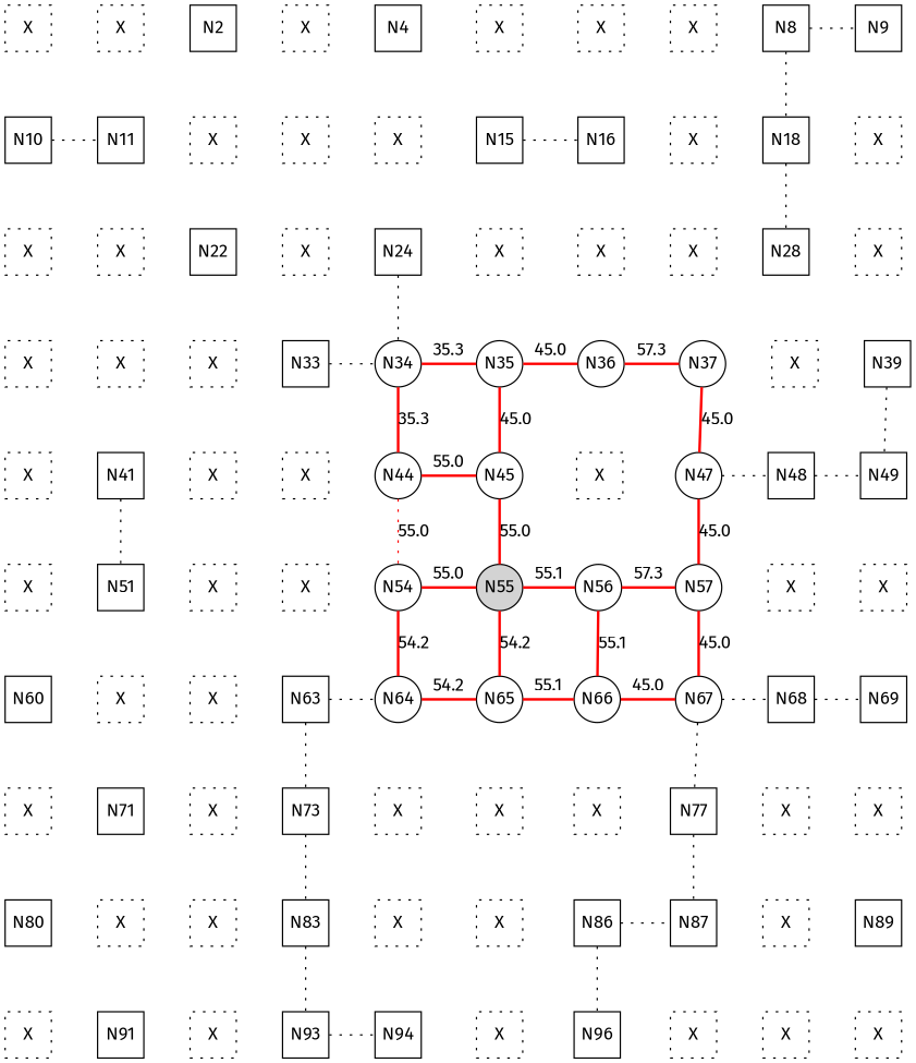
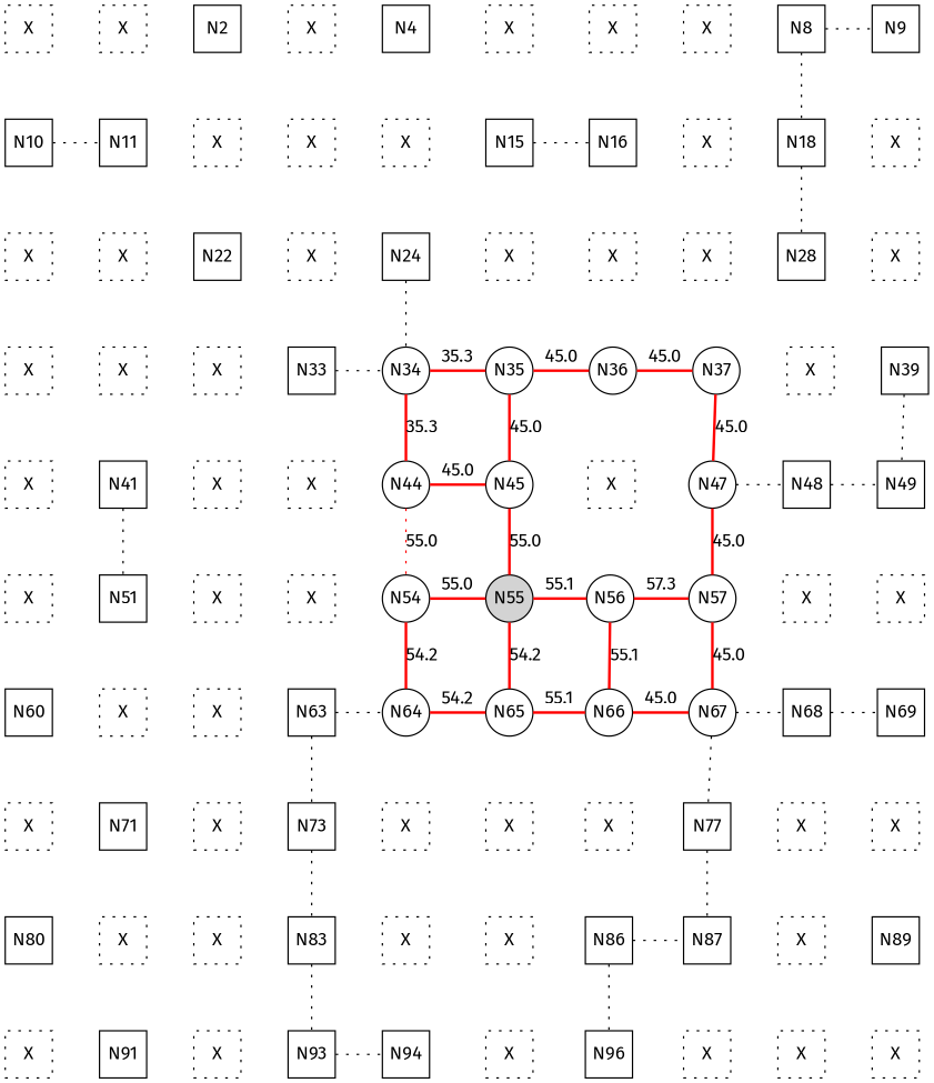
  digraph {
    fontname="Fira Sans"
    node [fixedsize=true fontname="Fira Sans" shape=square style=dotted]
    edge [dir=none fontname="Fira Sans" style=invis]
    n1 [label=X]
    n2 [label=X]
    N2 [style=""]
    n4 [label=X]
    N4 [style=""]
    n6 [label=X]
    n7 [label=X]
    n8 [label=X]
    N8 [style=""]
    N9 [style=""]
    N10 [style=""]
    N11 [style=""]
    n13 [label=X]
    n14 [label=X]
    n15 [label=X]
    N15 [style=""]
    N16 [style=""]
    n18 [label=X]
    N18 [style=""]
    n20 [label=X]
    n21 [label=X]
    n22 [label=X]
    N22 [style=""]
    n24 [label=X]
    N24 [style=""]
    n26 [label=X]
    n27 [label=X]
    n28 [label=X]
    N28 [style=""]
    n30 [label=X]
    n31 [label=X]
    n32 [label=X]
    n33 [label=X]
    N33 [style=""]
    N34 [shape=circle style=""]
    N35 [shape=circle style=""]
    N36 [shape=circle style=""]
    N37 [shape=circle style=""]
    n39 [label=X]
    N39 [style=""]
    n41 [label=X]
    N41 [style=""]
    n43 [label=X]
    n44 [label=X]
    N44 [shape=circle style=""]
    N45 [shape=circle style=""]
    n47 [label=X]
    N47 [shape=circle style=""]
    N48 [style=""]
    N49 [style=""]
    n51 [label=X]
    N51 [style=""]
    n53 [label=X]
    n54 [label=X]
    N54 [shape=circle style=""]
    N55 [shape=circle style=filled]
    N56 [shape=circle style=""]
    N57 [shape=circle style=""]
    n59 [label=X]
    n60 [label=X]
    N60 [style=""]
    n62 [label=X]
    n63 [label=X]
    N63 [style=""]
    N64 [shape=circle style=""]
    N65 [shape=circle style=""]
    N66 [shape=circle style=""]
    N67 [shape=circle style=""]
    N68 [style=""]
    N69 [style=""]
    n71 [label=X]
    N71 [style=""]
    n73 [label=X]
    N73 [style=""]
    n75 [label=X]
    n76 [label=X]
    n77 [label=X]
    N77 [style=""]
    n79 [label=X]
    n80 [label=X]
    N80 [style=""]
    n82 [label=X]
    n83 [label=X]
    N83 [style=""]
    n85 [label=X]
    n86 [label=X]
    N86 [style=""]
    N87 [style=""]
    n89 [label=X]
    N89 [style=""]
    n91 [label=X]
    N91 [style=""]
    n93 [label=X]
    N93 [style=""]
    N94 [style=""]
    n96 [label=X]
    N96 [style=""]
    n98 [label=X]
    n99 [label=X]
    n100 [label=X]
    subgraph sub_1 {
      rank=same
      n1
      n2
      N2
      n4
      N4
      n6
      n7
      n8
      N8
      N9
    }
    subgraph sub_2 {
      rank=same
      N10
      N11
      n13
      n14
      n15
      N15
      N16
      n18
      N18
      n20
    }
    subgraph sub_3 {
      rank=same
      n21
      n22
      N22
      n24
      N24
      n26
      n27
      n28
      N28
      n30
    }
    subgraph sub_4 {
      rank=same
      n31
      n32
      n33
      N33
      N34
      N35
      N36
      N37
      n39
      N39
    }
    subgraph sub_5 {
      rank=same
      n41
      N41
      n43
      n44
      N44
      N45
      n47
      N47
      N48
      N49
    }
    subgraph sub_6 {
      rank=same
      n51
      N51
      n53
      n54
      N54
      N55
      N56
      N57
      n59
      n60
    }
    subgraph sub_7 {
      rank=same
      N60
      n62
      n63
      N63
      N64
      N65
      N66
      N67
      N68
      N69
    }
    subgraph sub_8 {
      rank=same
      n71
      N71
      n73
      N73
      n75
      n76
      n77
      N77
      n79
      n80
    }
    subgraph sub_9 {
      rank=same
      N80
      n82
      n83
      N83
      n85
      n86
      N86
      N87
      n89
      N89
    }
    subgraph sub_10 {
      rank=same
      n91
      N91
      n93
      N93
      N94
      n96
      N96
      n98
      n99
      n100
    }
    n1 -> n2 [label=" "]
    n1 -> N10 [label=" "]
    n2 -> N2 [label=" "]
    n2 -> N11 [label=" "]
    N2 -> n4 [label=" "]
    N2 -> n13 [label=" "]
    n4 -> N4 [label=" "]
    n4 -> n14 [label=" "]
    N4 -> n6 [label=" "]
    N4 -> n15 [label=" "]
    n6 -> n7 [label=" "]
    n6 -> N15 [label=" "]
    n7 -> n8 [label=" "]
    n7 -> N16 [label=" "]
    n8 -> N8 [label=" "]
    n8 -> n18 [label=" "]
    N8 -> N9 [style=dotted]
    N8 -> N18 [style=dotted]
    N9 -> n20 [label=" "]
    N10 -> N11 [style=dotted]
    N10 -> n21 [label=" "]
    N11 -> n13 [label=" "]
    N11 -> n22 [label=" "]
    n13 -> n14 [label=" "]
    n13 -> N22 [label=" "]
    n14 -> n15 [label=" "]
    n14 -> n24 [label=" "]
    n15 -> N15 [label=" "]
    n15 -> N24 [label=" "]
    N15 -> N16 [style=dotted]
    N15 -> n26 [label=" "]
    N16 -> n18 [label=" "]
    N16 -> n27 [label=" "]
    n18 -> N18 [label=" "]
    n18 -> n28 [label=" "]
    N18 -> n20 [label=" "]
    N18 -> N28 [style=dotted]
    n20 -> n30 [label=" "]
    n21 -> n22 [label=" "]
    n21 -> n31 [label=" "]
    n22 -> N22 [label=" "]
    n22 -> n32 [label=" "]
    N22 -> n24 [label=" "]
    N22 -> n33 [label=" "]
    n24 -> N24 [label=" "]
    n24 -> N33 [label=" "]
    N24 -> n26 [label=" "]
    N24 -> N34 [style=dotted]
    n26 -> n27 [label=" "]
    n26 -> N35 [label=" "]
    n27 -> n28 [label=" "]
    n27 -> N36 [label=" "]
    n28 -> N28 [label=" "]
    n28 -> N37 [label=" "]
    N28 -> n30 [label=" "]
    N28 -> n39 [label=" "]
    n30 -> N39 [label=" "]
    n31 -> n32 [label=" "]
    n31 -> n41 [label=" "]
    n32 -> n33 [label=" "]
    n32 -> N41 [label=" "]
    n33 -> N33 [label=" "]
    n33 -> n43 [label=" "]
    N33 -> N34 [style=dotted]
    N33 -> n44 [label=" "]
    N34 -> N35 [color=red label=35.3 style=bold]
    N34 -> N44 [color=red label=35.3 style=bold]
    N35 -> N36 [color=red label=45.0 style=bold]
    N35 -> N45 [color=red label=45.0 style=bold]
-   N36 -> N37 [color=red label=57.3 style=bold]
+   N36 -> N37 [color=red label=45.0 style=bold]
    N36 -> n47 [label=" "]
    N37 -> n39 [label=" "]
    N37 -> N47 [color=red label=45.0 style=bold]
    n39 -> N39 [label=" "]
    n39 -> N48 [label=" "]
    N39 -> N49 [style=dotted]
    n41 -> N41 [label=" "]
    n41 -> n51 [label=" "]
    N41 -> n43 [label=" "]
    N41 -> N51 [style=dotted]
    n43 -> n44 [label=" "]
    n43 -> n53 [label=" "]
    n44 -> N44 [label=" "]
    n44 -> n54 [label=" "]
-   N44 -> N45 [color=red label=55.0 style=bold]
+   N44 -> N45 [color=red label=45.0 style=bold]
    N44 -> N54 [color=red label=55.0 style=dotted]
    N45 -> n47 [label=" "]
    N45 -> N55 [color=red label=55.0 style=bold]
    n47 -> N47 [label=" "]
    n47 -> N56 [label=" "]
    N47 -> N48 [style=dotted]
    N47 -> N57 [color=red label=45.0 style=bold]
    N48 -> N49 [style=dotted]
    N48 -> n59 [label=" "]
    N49 -> n60 [label=" "]
    n51 -> N51 [label=" "]
    n51 -> N60 [label=" "]
    N51 -> n53 [label=" "]
    N51 -> n62 [label=" "]
    n53 -> n54 [label=" "]
    n53 -> n63 [label=" "]
    n54 -> N54 [label=" "]
    n54 -> N63 [label=" "]
    N54 -> N55 [color=red label=55.0 style=bold]
    N54 -> N64 [color=red label=54.2 style=bold]
    N55 -> N56 [color=red label=55.1 style=bold]
    N55 -> N65 [color=red label=54.2 style=bold]
    N56 -> N57 [color=red label=57.3 style=bold]
    N56 -> N66 [color=red label=55.1 style=bold]
    N57 -> n59 [label=" "]
    N57 -> N67 [color=red label=45.0 style=bold]
    n59 -> n60 [label=" "]
    n59 -> N68 [label=" "]
    n60 -> N69 [label=" "]
    N60 -> n62 [label=" "]
    N60 -> n71 [label=" "]
    n62 -> n63 [label=" "]
    n62 -> N71 [label=" "]
    n63 -> N63 [label=" "]
    n63 -> n73 [label=" "]
    N63 -> N64 [style=dotted]
    N63 -> N73 [style=dotted]
    N64 -> N65 [color=red label=54.2 style=bold]
    N64 -> n75 [label=" "]
    N65 -> N66 [color=red label=55.1 style=bold]
    N65 -> n76 [label=" "]
    N66 -> N67 [color=red label=45.0 style=bold]
    N66 -> n77 [label=" "]
    N67 -> N68 [style=dotted]
    N67 -> N77 [style=dotted]
    N68 -> N69 [style=dotted]
    N68 -> n79 [label=" "]
    N69 -> n80 [label=" "]
    n71 -> N71 [label=" "]
    n71 -> N80 [label=" "]
    N71 -> n73 [label=" "]
    N71 -> n82 [label=" "]
    n73 -> N73 [label=" "]
    n73 -> n83 [label=" "]
    N73 -> n75 [label=" "]
    N73 -> N83 [style=dotted]
    n75 -> n76 [label=" "]
    n75 -> n85 [label=" "]
    n76 -> n77 [label=" "]
    n76 -> n86 [label=" "]
    n77 -> N77 [label=" "]
    n77 -> N86 [label=" "]
    N77 -> n79 [label=" "]
    N77 -> N87 [style=dotted]
    n79 -> n80 [label=" "]
    n79 -> n89 [label=" "]
    n80 -> N89 [label=" "]
    N80 -> n82 [label=" "]
    N80 -> n91 [label=" "]
    n82 -> n83 [label=" "]
    n82 -> N91 [label=" "]
    n83 -> N83 [label=" "]
    n83 -> n93 [label=" "]
    N83 -> n85 [label=" "]
    N83 -> N93 [style=dotted]
    n85 -> n86 [label=" "]
    n85 -> N94 [label=" "]
    n86 -> N86 [label=" "]
    n86 -> n96 [label=" "]
    N86 -> N87 [style=dotted]
    N86 -> N96 [style=dotted]
    N87 -> n89 [label=" "]
    N87 -> n98 [label=" "]
    n89 -> N89 [label=" "]
    n89 -> n99 [label=" "]
    N89 -> n100 [label=" "]
    n91 -> N91 [label=" "]
    N91 -> n93 [label=" "]
    n93 -> N93 [label=" "]
    N93 -> N94 [style=dotted]
    N94 -> n96 [label=" "]
    n96 -> N96 [label=" "]
    N96 -> n98 [label=" "]
    n98 -> n99 [label=" "]
    n99 -> n100 [label=" "]
  }
